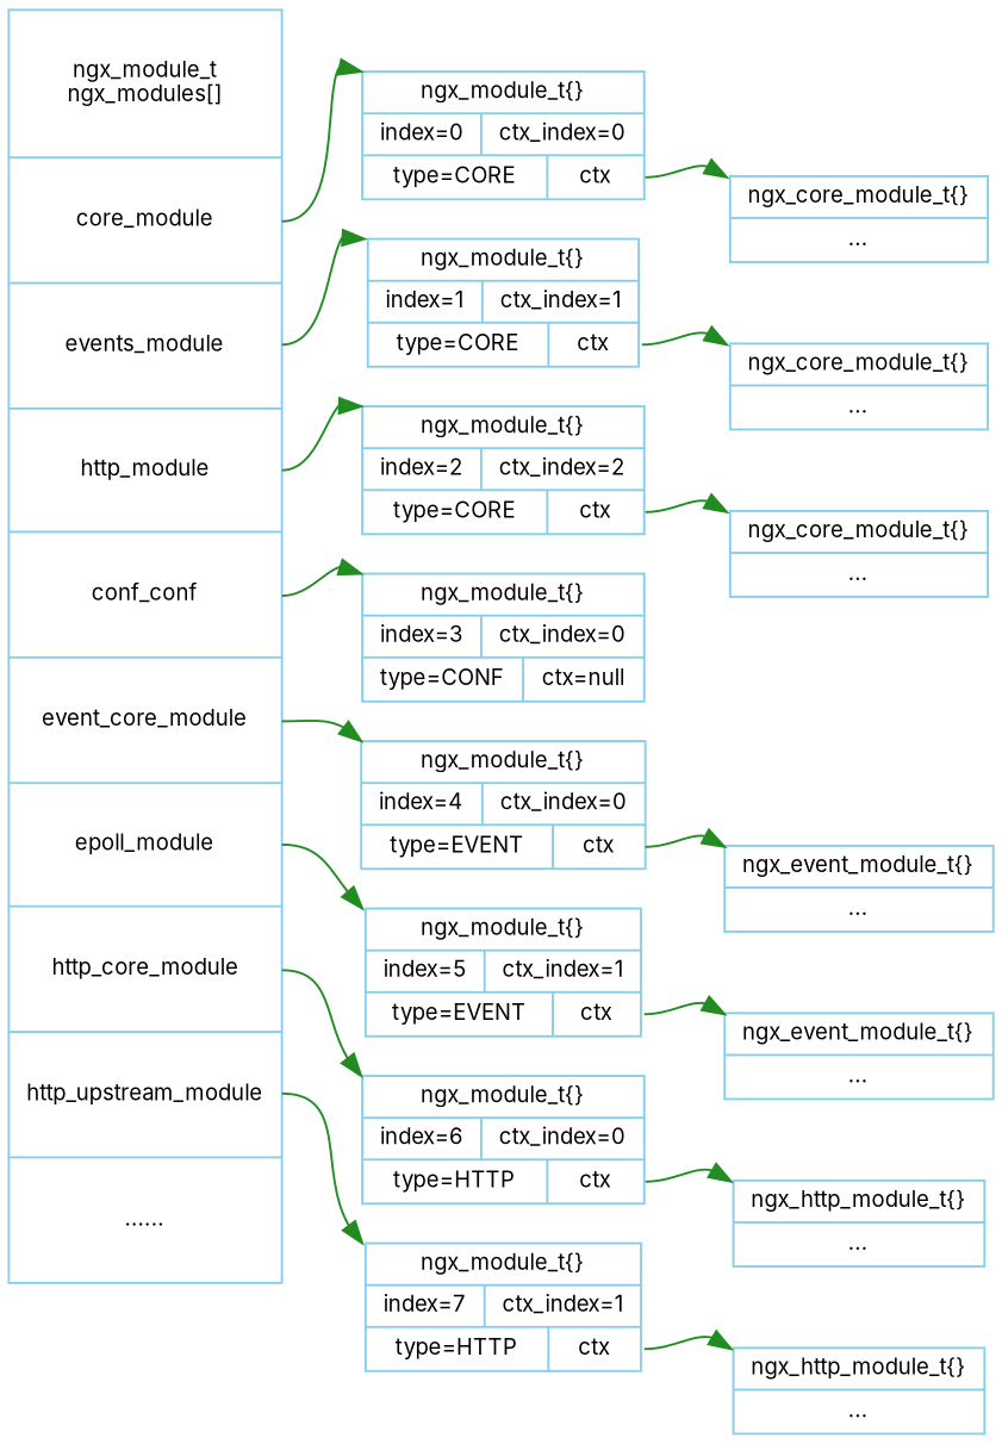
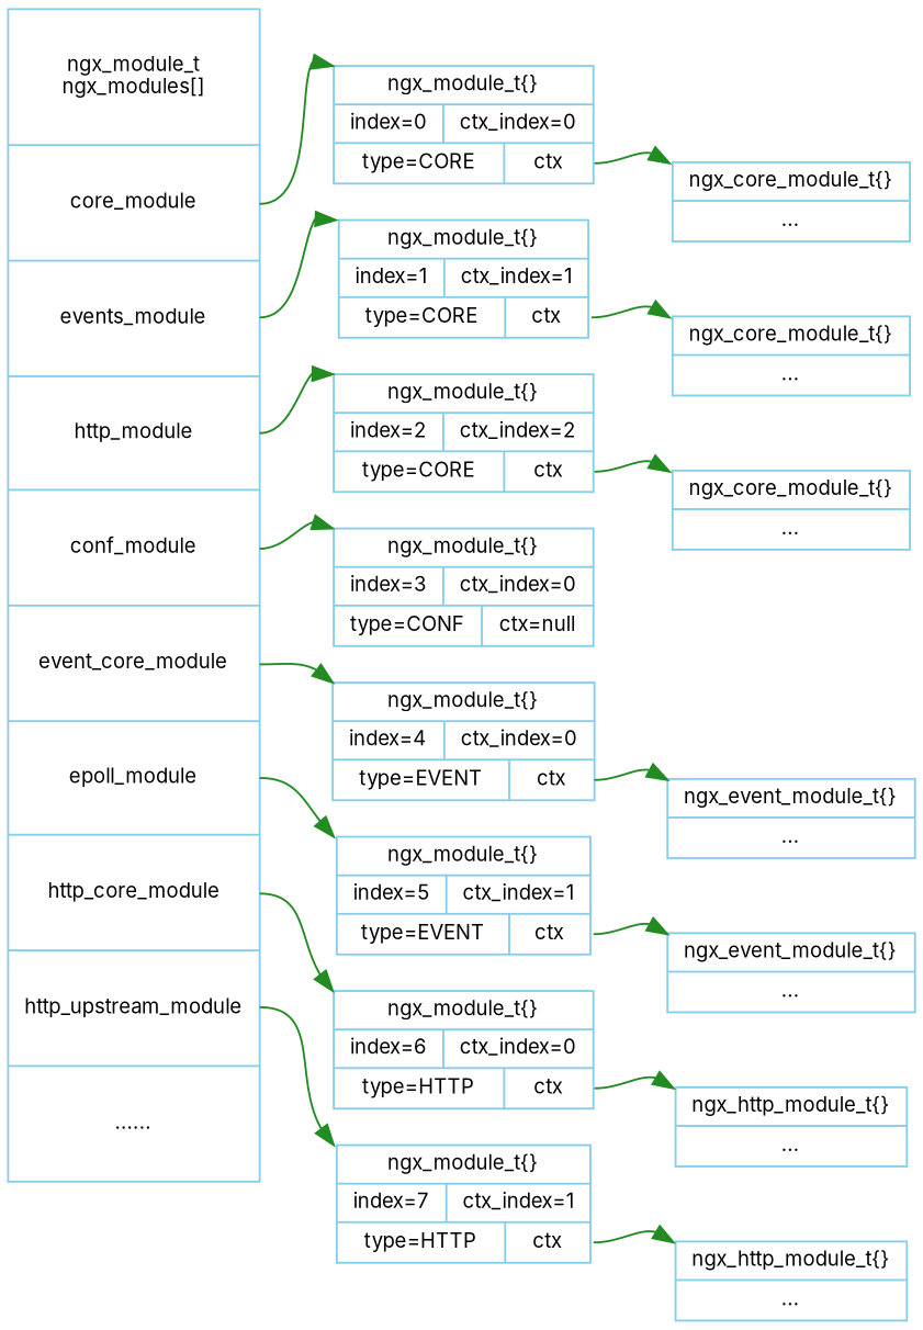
  digraph {
    rankdir=LR
    fontname=Inter
    node [color=skyblue fontname=Inter fontsize=10 shape=record]
    edge [color=forestgreen fontname=Inter fontsize=10 headport=nw tailport=ctx]
-   n1 [height=8 label="ngx_module_t\nngx_modules[]|<core>core_module|<events>events_module|<http>http_module|<conf>conf_conf|<eventcore>event_core_module|<epoll>epoll_module|<httpcore>http_core_module|<upstream>http_upstream_module|......"]
+   n1 [height=8 label="ngx_module_t\nngx_modules[]|<core>core_module|<events>events_module|<http>http_module|<conf>conf_module|<eventcore>event_core_module|<epoll>epoll_module|<httpcore>http_core_module|<upstream>http_upstream_module|......"]
    n2 [label="ngx_module_t\{\}|{index=0|ctx_index=0}|{type=CORE|<ctx>ctx}"]
    n3 [label="ngx_module_t\{\}|{index=1|ctx_index=1}|{type=CORE|<ctx>ctx}"]
    n4 [label="ngx_module_t\{\}|{index=2|ctx_index=2}|{type=CORE|<ctx>ctx}"]
    n5 [label="ngx_module_t\{\}|{index=3|ctx_index=0}|{type=CONF|<ctx>ctx=null}"]
    n6 [label="ngx_module_t\{\}|{index=4|ctx_index=0}|{type=EVENT|<ctx>ctx}"]
    n7 [label="ngx_module_t\{\}|{index=5|ctx_index=1}|{type=EVENT|<ctx>ctx}"]
    n8 [label="ngx_module_t\{\}|{index=6|ctx_index=0}|{type=HTTP|<ctx>ctx}"]
    n9 [label="ngx_module_t\{\}|{index=7|ctx_index=1}|{type=HTTP|<ctx>ctx}"]
    n10 [label="ngx_core_module_t\{\}|..."]
    n11 [label="ngx_core_module_t\{\}|..."]
    n12 [label="ngx_core_module_t\{\}|..."]
    n13 [label="ngx_event_module_t\{\}|..."]
    n14 [label="ngx_event_module_t\{\}|..."]
    n15 [label="ngx_http_module_t\{\}|..."]
    n16 [label="ngx_http_module_t\{\}|..."]
    n1 -> n2 [tailport=core]
    n1 -> n3 [tailport=events]
    n1 -> n4 [tailport=http]
    n1 -> n5 [tailport=conf]
    n1 -> n6 [tailport=eventcore]
    n1 -> n7 [tailport=epoll]
    n1 -> n8 [tailport=httpcore]
    n1 -> n9 [tailport=upstream]
    n2 -> n10
    n3 -> n11
    n4 -> n12
    n6 -> n13
    n7 -> n14
    n8 -> n15
    n9 -> n16
  }
